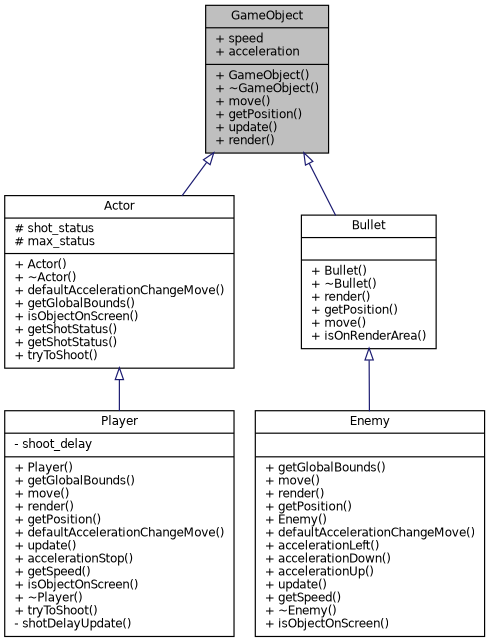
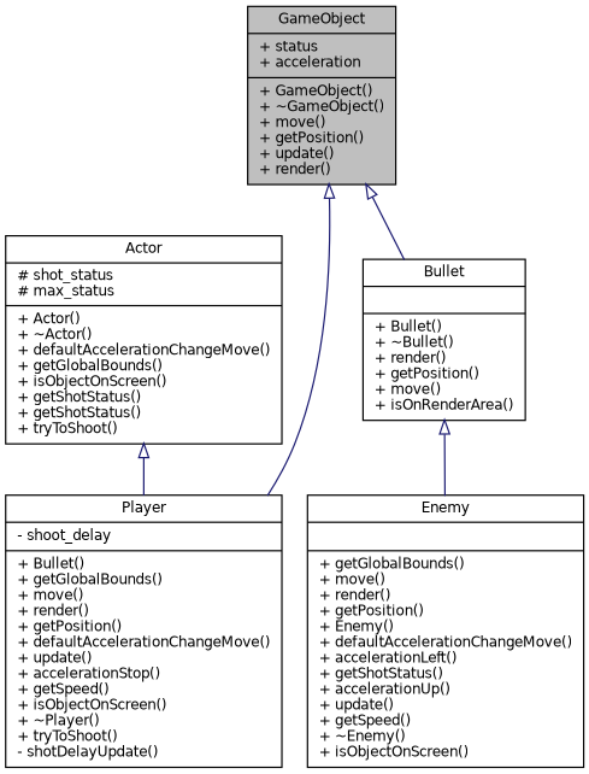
  digraph {
    node [color=black fillcolor=white fontname=Helvetica fontsize=10 shape=record style=filled]
    edge [arrowtail=onormal color=midnightblue dir=back fontname=Helvetica fontsize=10 labelfontname=Helvetica labelfontsize=10 style=solid]
-   n1 [fillcolor=grey75 fontcolor=black height=0.2 label="{GameObject\n|+ speed\l+ acceleration\l|+ GameObject()\l+ ~GameObject()\l+ move()\l+ getPosition()\l+ update()\l+ render()\l}" width=0.4]
+   n1 [fillcolor=grey75 fontcolor=black height=0.2 label="{GameObject\n|+ status\l+ acceleration\l|+ GameObject()\l+ ~GameObject()\l+ move()\l+ getPosition()\l+ update()\l+ render()\l}" width=0.4]
    n2 [height=0.2 label="{Actor\n|# shot_status\l# max_status\l|+ Actor()\l+ ~Actor()\l+ defaultAccelerationChangeMove()\l+ getGlobalBounds()\l+ isObjectOnScreen()\l+ getShotStatus()\l+ getShotStatus()\l+ tryToShoot()\l}" width=0.4]
    n3 [height=0.2 label="{Bullet\n||+ Bullet()\l+ ~Bullet()\l+ render()\l+ getPosition()\l+ move()\l+ isOnRenderArea()\l}" width=0.4]
-   n4 [height=0.2 label="{Player\n|- shoot_delay\l|+ Player()\l+ getGlobalBounds()\l+ move()\l+ render()\l+ getPosition()\l+ defaultAccelerationChangeMove()\l+ update()\l+ accelerationStop()\l+ getSpeed()\l+ isObjectOnScreen()\l+ ~Player()\l+ tryToShoot()\l- shotDelayUpdate()\l}" width=0.4]
-   n5 [height=0.2 label="{Enemy\n||+ getGlobalBounds()\l+ move()\l+ render()\l+ getPosition()\l+ Enemy()\l+ defaultAccelerationChangeMove()\l+ accelerationLeft()\l+ accelerationDown()\l+ accelerationUp()\l+ update()\l+ getSpeed()\l+ ~Enemy()\l+ isObjectOnScreen()\l}" width=0.4]
-   n1 -> n2
+   n4 [height=0.2 label="{Player\n|- shoot_delay\l|+ Bullet()\l+ getGlobalBounds()\l+ move()\l+ render()\l+ getPosition()\l+ defaultAccelerationChangeMove()\l+ update()\l+ accelerationStop()\l+ getSpeed()\l+ isObjectOnScreen()\l+ ~Player()\l+ tryToShoot()\l- shotDelayUpdate()\l}" width=0.4]
+   n5 [height=0.2 label="{Enemy\n||+ getGlobalBounds()\l+ move()\l+ render()\l+ getPosition()\l+ Enemy()\l+ defaultAccelerationChangeMove()\l+ accelerationLeft()\l+ getShotStatus()\l+ accelerationUp()\l+ update()\l+ getSpeed()\l+ ~Enemy()\l+ isObjectOnScreen()\l}" width=0.4]
+   n1 -> n4
    n1 -> n3
    n2 -> n4
    n3 -> n5
  }
